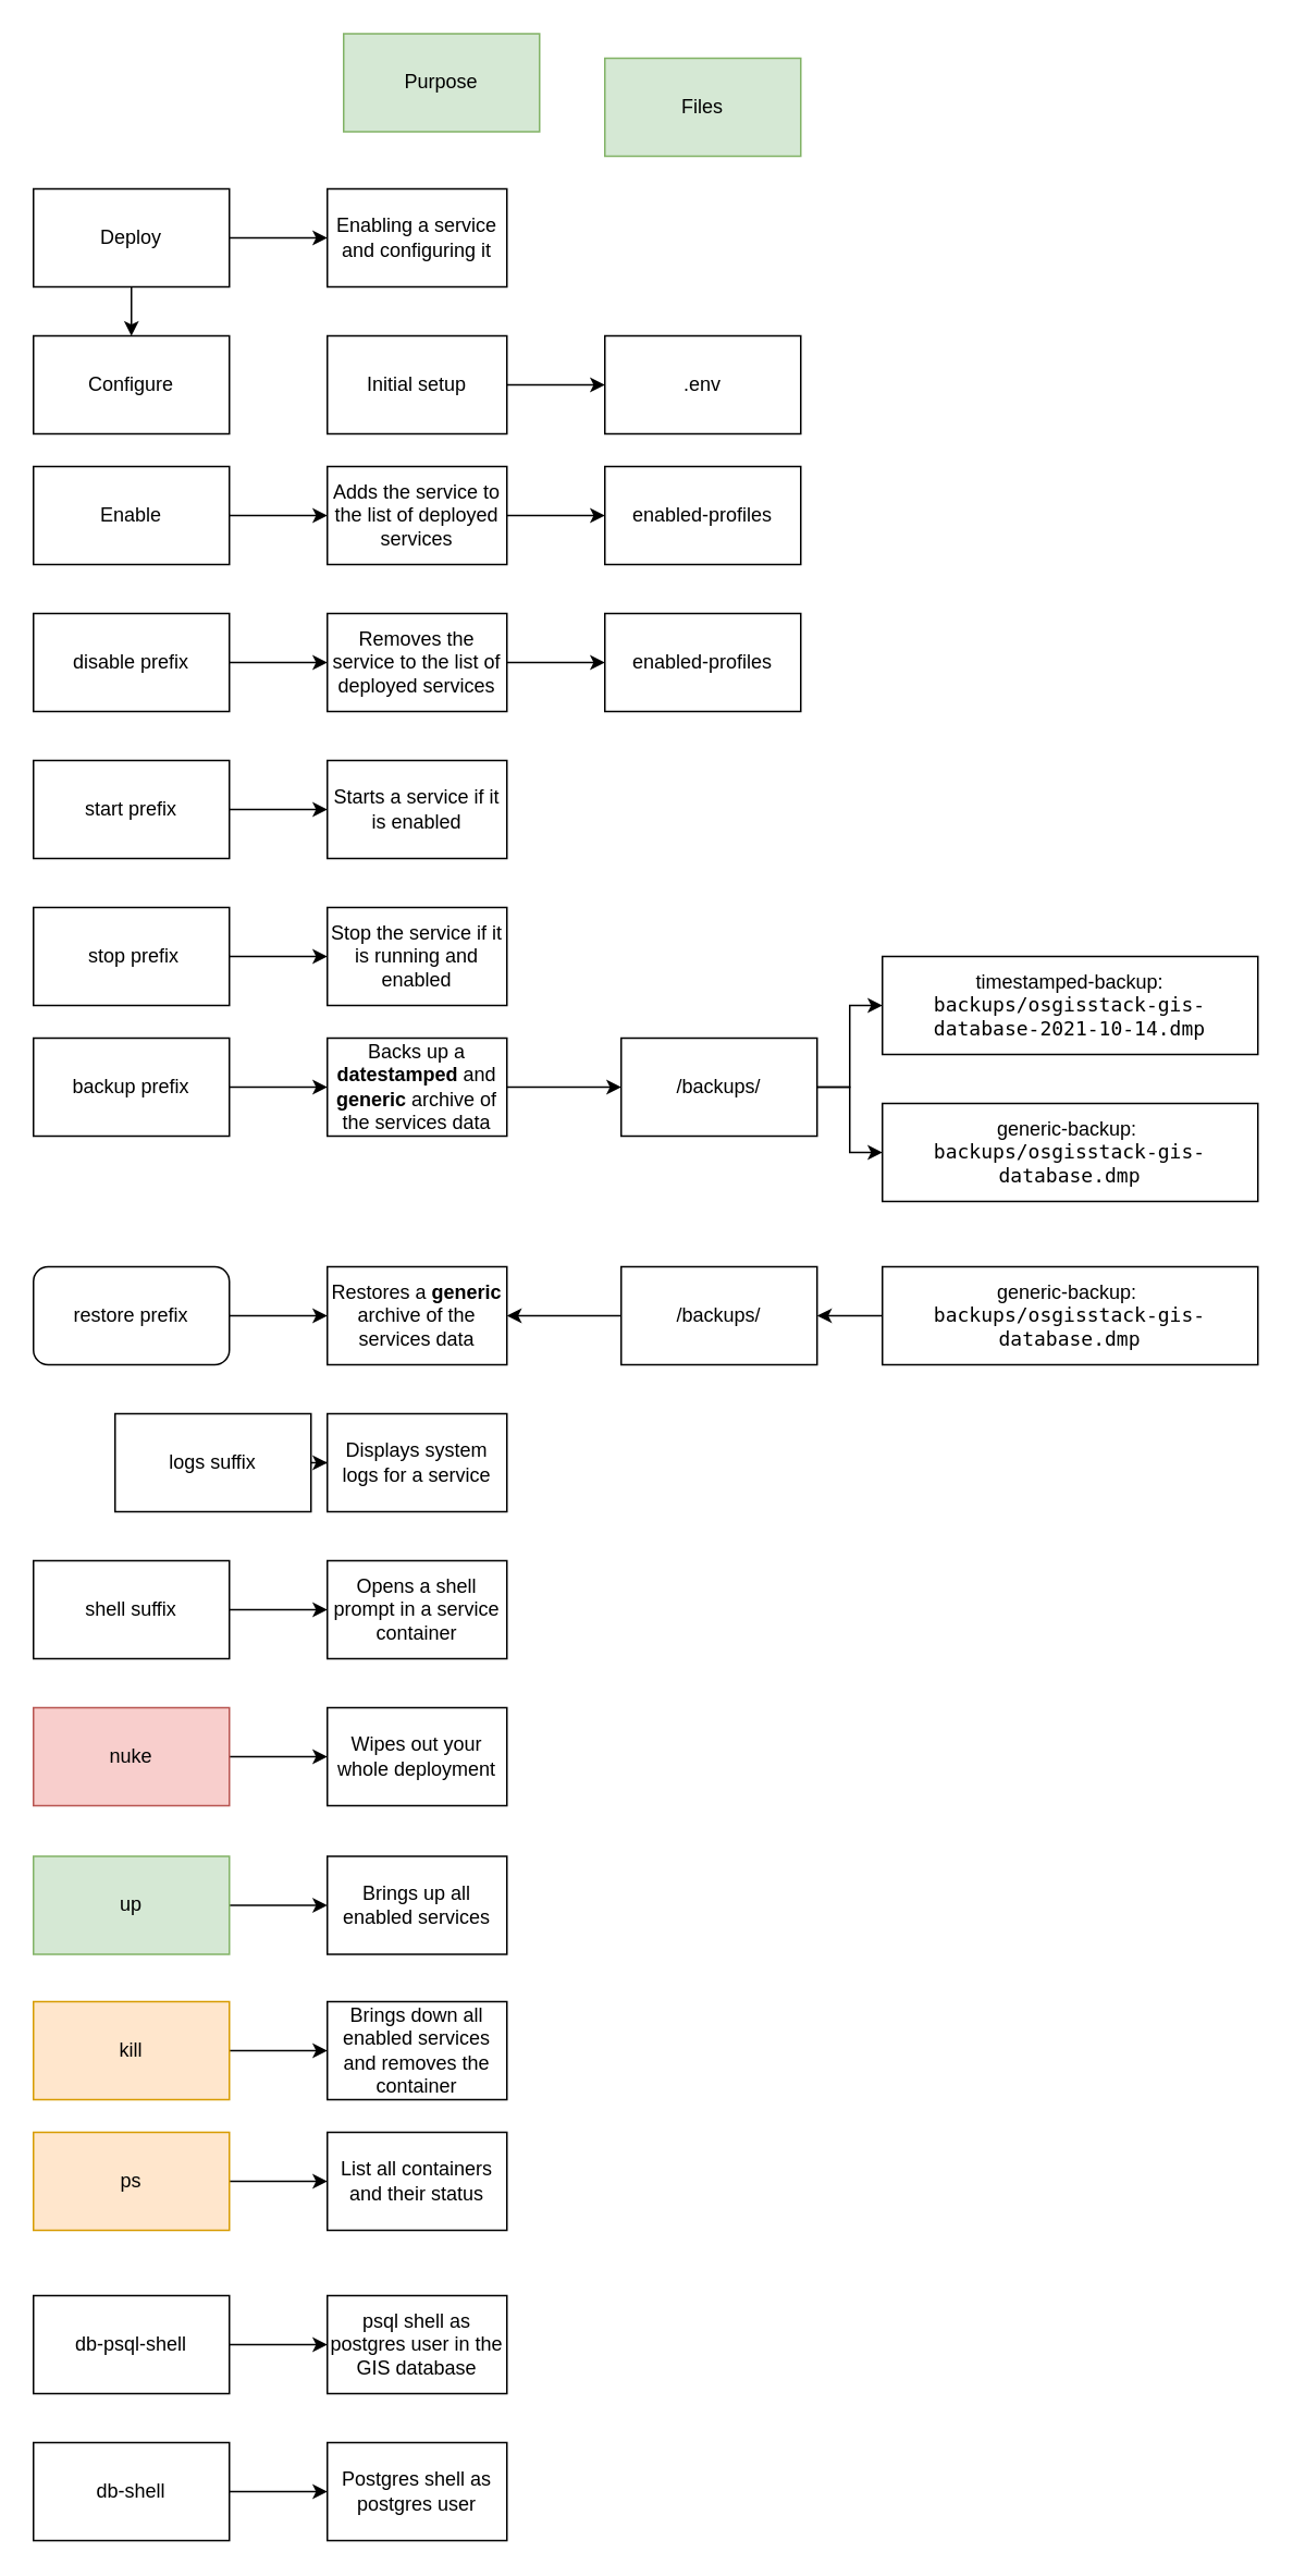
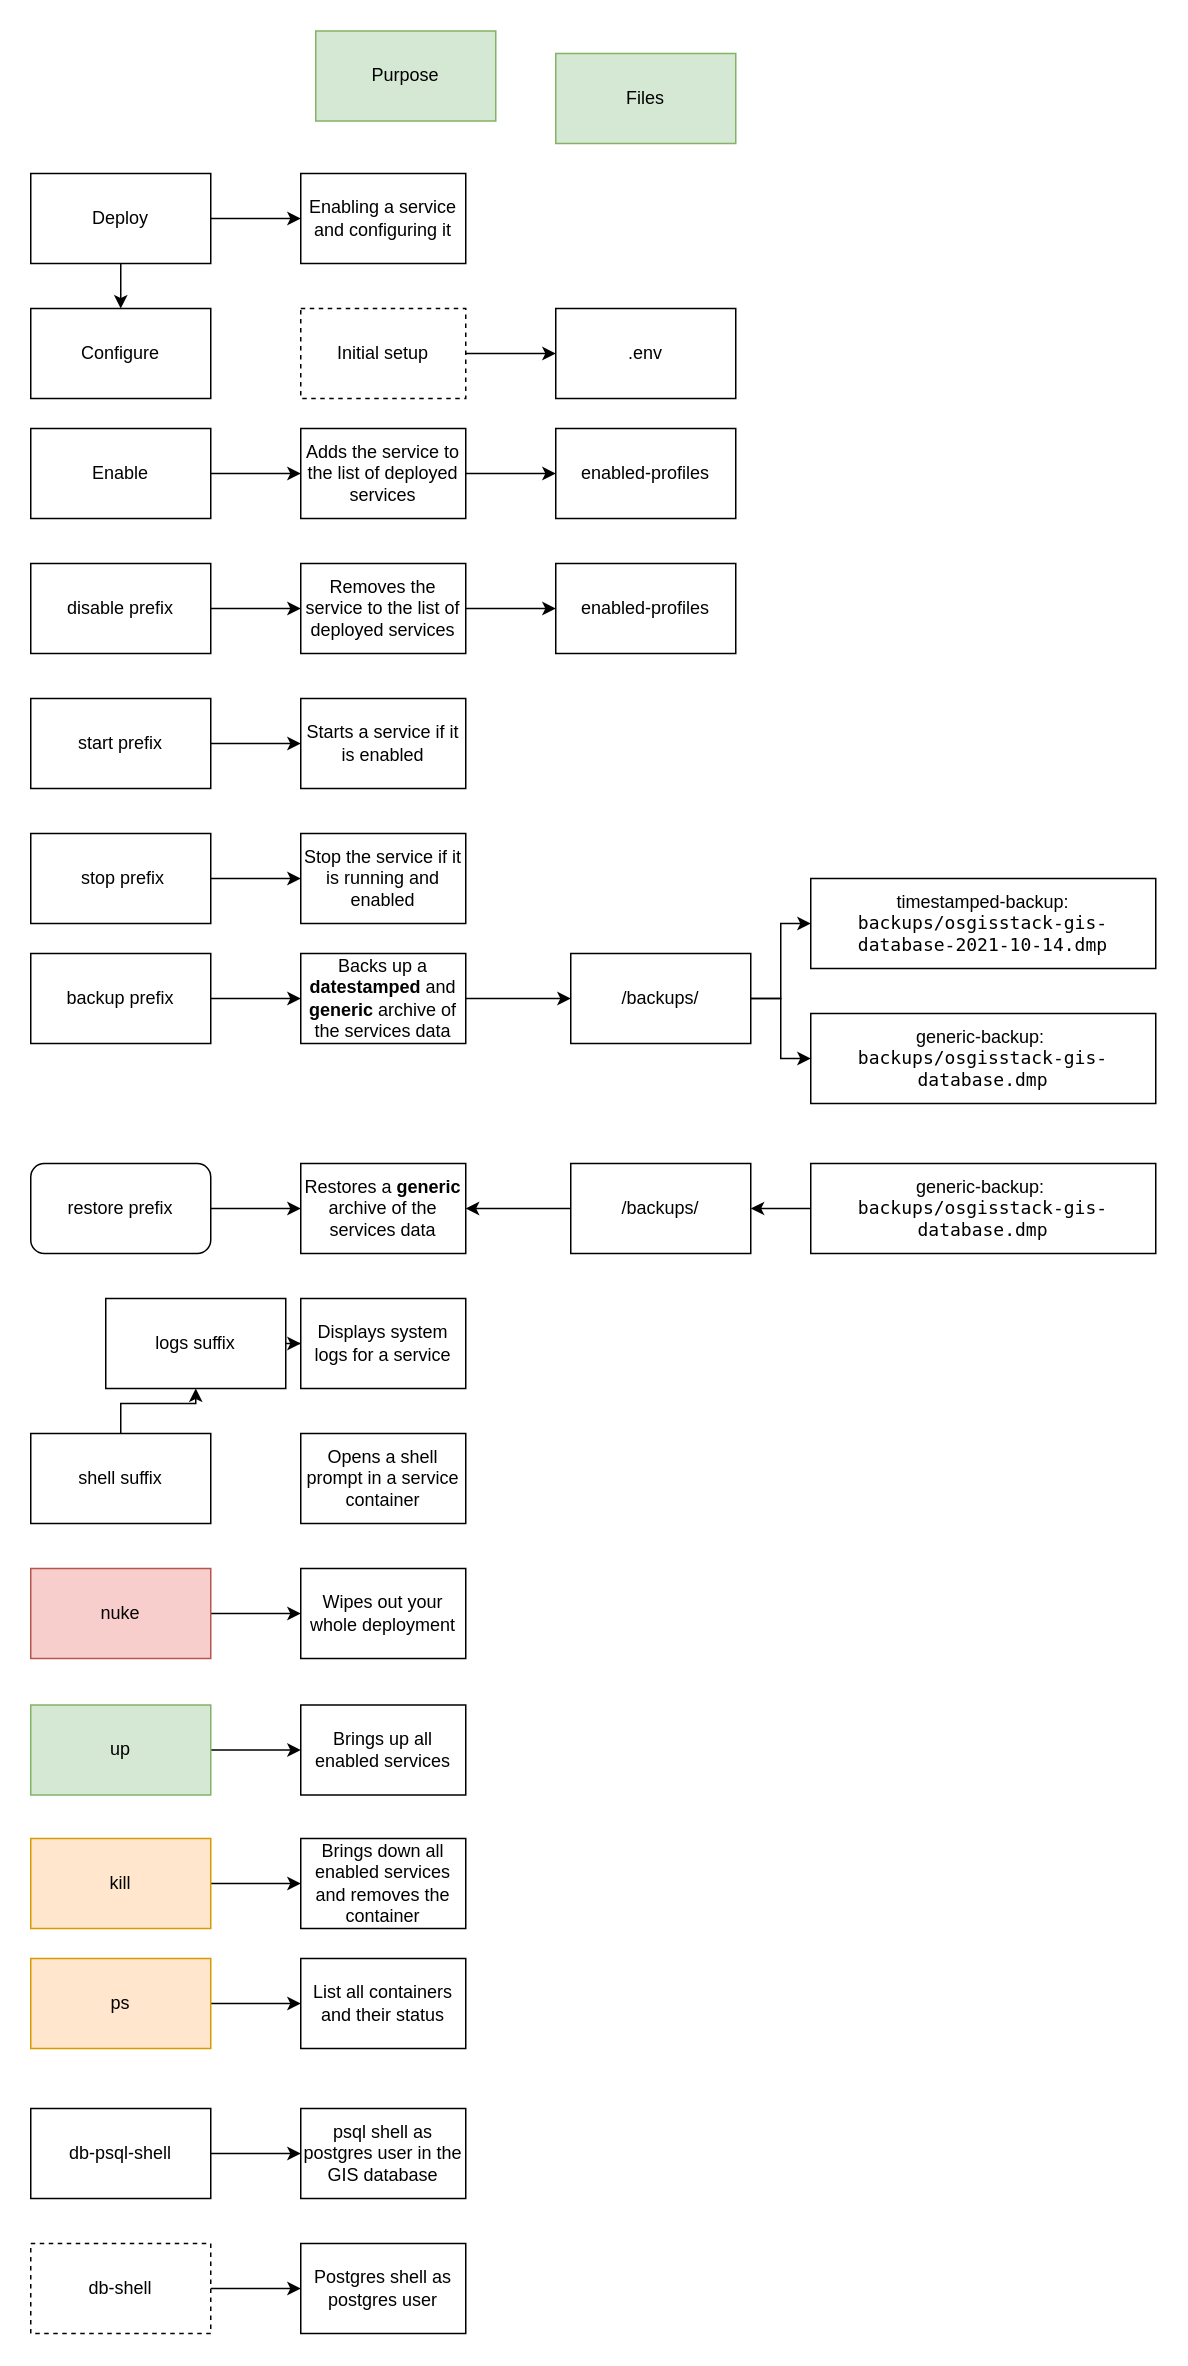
  <mxCell id="0" />
  <mxCell id="1" parent="0" />
  <mxCell id="2" value="Configure" style="rounded=0;whiteSpace=wrap;html=1;" vertex="1" parent="1"><mxGeometry x="20" y="205" width="120" height="60" as="geometry" /></mxCell>
  <mxCell id="3" style="edgeStyle=orthogonalEdgeStyle;rounded=0;orthogonalLoop=1;jettySize=auto;html=1;entryX=0;entryY=0.5;entryDx=0;entryDy=0;" edge="1" parent="1" source="4" target="5"><mxGeometry relative="1" as="geometry" /></mxCell>
- <mxCell id="4" value="Initial setup" style="rounded=0;whiteSpace=wrap;html=1;" vertex="1" parent="1"><mxGeometry x="200" y="205" width="110" height="60" as="geometry" /></mxCell>
+ <mxCell id="4" value="Initial setup" style="rounded=0;whiteSpace=wrap;html=1;dashed=1;" vertex="1" parent="1"><mxGeometry x="200" y="205" width="110" height="60" as="geometry" /></mxCell>
  <mxCell id="5" value=".env" style="rounded=0;whiteSpace=wrap;html=1;" vertex="1" parent="1"><mxGeometry x="370" y="205" width="120" height="60" as="geometry" /></mxCell>
  <mxCell id="6" style="edgeStyle=orthogonalEdgeStyle;rounded=0;orthogonalLoop=1;jettySize=auto;html=1;entryX=0.5;entryY=0;entryDx=0;entryDy=0;" edge="1" parent="1" source="8" target="2"><mxGeometry relative="1" as="geometry" /></mxCell>
  <mxCell id="7" style="edgeStyle=orthogonalEdgeStyle;rounded=0;orthogonalLoop=1;jettySize=auto;html=1;entryX=0;entryY=0.5;entryDx=0;entryDy=0;" edge="1" parent="1" source="8" target="9"><mxGeometry relative="1" as="geometry" /></mxCell>
  <mxCell id="8" value="Deploy" style="rounded=0;whiteSpace=wrap;html=1;" vertex="1" parent="1"><mxGeometry x="20" y="115" width="120" height="60" as="geometry" /></mxCell>
  <mxCell id="9" value="Enabling a service and configuring it" style="rounded=0;whiteSpace=wrap;html=1;" vertex="1" parent="1"><mxGeometry x="200" y="115" width="110" height="60" as="geometry" /></mxCell>
  <mxCell id="10" style="edgeStyle=orthogonalEdgeStyle;rounded=0;orthogonalLoop=1;jettySize=auto;html=1;entryX=0;entryY=0.5;entryDx=0;entryDy=0;" edge="1" parent="1" source="11" target="15"><mxGeometry relative="1" as="geometry" /></mxCell>
  <mxCell id="11" value="Enable" style="rounded=0;whiteSpace=wrap;html=1;" vertex="1" parent="1"><mxGeometry x="20" y="285" width="120" height="60" as="geometry" /></mxCell>
  <mxCell id="12" style="edgeStyle=orthogonalEdgeStyle;rounded=0;orthogonalLoop=1;jettySize=auto;html=1;entryX=0;entryY=0.5;entryDx=0;entryDy=0;" edge="1" parent="1" source="13" target="17"><mxGeometry relative="1" as="geometry" /></mxCell>
  <mxCell id="13" value="disable prefix" style="rounded=0;whiteSpace=wrap;html=1;" vertex="1" parent="1"><mxGeometry x="20" y="375" width="120" height="60" as="geometry" /></mxCell>
  <mxCell id="14" style="edgeStyle=orthogonalEdgeStyle;rounded=0;orthogonalLoop=1;jettySize=auto;html=1;entryX=0;entryY=0.5;entryDx=0;entryDy=0;" edge="1" parent="1" source="15" target="18"><mxGeometry relative="1" as="geometry" /></mxCell>
  <mxCell id="15" value="Adds the service to the list of deployed services" style="rounded=0;whiteSpace=wrap;html=1;" vertex="1" parent="1"><mxGeometry x="200" y="285" width="110" height="60" as="geometry" /></mxCell>
  <mxCell id="16" style="edgeStyle=orthogonalEdgeStyle;rounded=0;orthogonalLoop=1;jettySize=auto;html=1;" edge="1" parent="1" source="17" target="19"><mxGeometry relative="1" as="geometry" /></mxCell>
  <mxCell id="17" value="Removes the service to the list of deployed services" style="rounded=0;whiteSpace=wrap;html=1;" vertex="1" parent="1"><mxGeometry x="200" y="375" width="110" height="60" as="geometry" /></mxCell>
  <mxCell id="18" value="enabled-profiles" style="rounded=0;whiteSpace=wrap;html=1;" vertex="1" parent="1"><mxGeometry x="370" y="285" width="120" height="60" as="geometry" /></mxCell>
  <mxCell id="19" value="enabled-profiles" style="rounded=0;whiteSpace=wrap;html=1;" vertex="1" parent="1"><mxGeometry x="370" y="375" width="120" height="60" as="geometry" /></mxCell>
  <mxCell id="20" value="Files" style="rounded=0;whiteSpace=wrap;html=1;fillColor=#d5e8d4;strokeColor=#82b366;" vertex="1" parent="1"><mxGeometry x="370" y="35" width="120" height="60" as="geometry" /></mxCell>
  <mxCell id="21" style="edgeStyle=orthogonalEdgeStyle;rounded=0;orthogonalLoop=1;jettySize=auto;html=1;entryX=0;entryY=0.5;entryDx=0;entryDy=0;" edge="1" parent="1" source="22" target="25"><mxGeometry relative="1" as="geometry" /></mxCell>
  <mxCell id="22" value="start&amp;nbsp;prefix" style="rounded=0;whiteSpace=wrap;html=1;" vertex="1" parent="1"><mxGeometry x="20" y="465" width="120" height="60" as="geometry" /></mxCell>
  <mxCell id="23" style="edgeStyle=orthogonalEdgeStyle;rounded=0;orthogonalLoop=1;jettySize=auto;html=1;entryX=0;entryY=0.5;entryDx=0;entryDy=0;" edge="1" parent="1" source="24" target="26"><mxGeometry relative="1" as="geometry" /></mxCell>
  <mxCell id="24" value="&amp;nbsp;stop prefix" style="rounded=0;whiteSpace=wrap;html=1;" vertex="1" parent="1"><mxGeometry x="20" y="555" width="120" height="60" as="geometry" /></mxCell>
  <mxCell id="25" value="Starts a service if it is enabled" style="rounded=0;whiteSpace=wrap;html=1;" vertex="1" parent="1"><mxGeometry x="200" y="465" width="110" height="60" as="geometry" /></mxCell>
  <mxCell id="26" value="Stop the service if it is running and enabled" style="rounded=0;whiteSpace=wrap;html=1;" vertex="1" parent="1"><mxGeometry x="200" y="555" width="110" height="60" as="geometry" /></mxCell>
  <mxCell id="27" style="edgeStyle=orthogonalEdgeStyle;rounded=0;orthogonalLoop=1;jettySize=auto;html=1;entryX=0;entryY=0.5;entryDx=0;entryDy=0;" edge="1" parent="1" source="28" target="30"><mxGeometry relative="1" as="geometry" /></mxCell>
  <mxCell id="28" value="backup prefix" style="rounded=0;whiteSpace=wrap;html=1;" vertex="1" parent="1"><mxGeometry x="20" y="635" width="120" height="60" as="geometry" /></mxCell>
  <mxCell id="29" style="edgeStyle=orthogonalEdgeStyle;rounded=0;orthogonalLoop=1;jettySize=auto;html=1;" edge="1" parent="1" source="30" target="33"><mxGeometry relative="1" as="geometry" /></mxCell>
  <mxCell id="30" value="Backs up a &lt;b&gt;datestamped&lt;/b&gt;&amp;nbsp;and &lt;b&gt;generic&lt;/b&gt; archive of the services data" style="rounded=0;whiteSpace=wrap;html=1;" vertex="1" parent="1"><mxGeometry x="200" y="635" width="110" height="60" as="geometry" /></mxCell>
  <mxCell id="31" style="edgeStyle=orthogonalEdgeStyle;rounded=0;orthogonalLoop=1;jettySize=auto;html=1;entryX=0;entryY=0.5;entryDx=0;entryDy=0;" edge="1" parent="1" source="33" target="35"><mxGeometry relative="1" as="geometry" /></mxCell>
  <mxCell id="32" style="edgeStyle=orthogonalEdgeStyle;rounded=0;orthogonalLoop=1;jettySize=auto;html=1;" edge="1" parent="1" source="33" target="34"><mxGeometry relative="1" as="geometry" /></mxCell>
  <mxCell id="33" value="/backups/" style="rounded=0;whiteSpace=wrap;html=1;" vertex="1" parent="1"><mxGeometry x="380" y="635" width="120" height="60" as="geometry" /></mxCell>
  <mxCell id="34" value="generic-backup:&amp;nbsp;&lt;br&gt;&lt;span style=&quot;font-family: monospace&quot;&gt;&lt;span style=&quot;background-color: rgb(255 , 255 , 255)&quot;&gt;backups/osgisstack-gis-database.dmp&lt;/span&gt;&lt;br&gt;&lt;/span&gt;" style="rounded=0;whiteSpace=wrap;html=1;" vertex="1" parent="1"><mxGeometry x="540" y="675" width="230" height="60" as="geometry" /></mxCell>
  <mxCell id="35" value="timestamped-backup:&lt;br&gt;&lt;span style=&quot;font-family: monospace&quot;&gt;&lt;span style=&quot;background-color: rgb(255 , 255 , 255)&quot;&gt;backups/osgisstack-gis-database-2021-10-14.dmp&lt;/span&gt;&lt;br&gt;&lt;/span&gt;" style="rounded=0;whiteSpace=wrap;html=1;" vertex="1" parent="1"><mxGeometry x="540" y="585" width="230" height="60" as="geometry" /></mxCell>
  <mxCell id="36" style="edgeStyle=orthogonalEdgeStyle;rounded=0;orthogonalLoop=1;jettySize=auto;html=1;entryX=0;entryY=0.5;entryDx=0;entryDy=0;" edge="1" parent="1" source="37" target="38"><mxGeometry relative="1" as="geometry" /></mxCell>
  <mxCell id="37" value="restore prefix" style="whiteSpace=wrap;html=1;rounded=1;" vertex="1" parent="1"><mxGeometry x="20" y="775" width="120" height="60" as="geometry" /></mxCell>
  <mxCell id="38" value="Restores a &lt;b&gt;generic&lt;/b&gt; archive of the services data" style="rounded=0;whiteSpace=wrap;html=1;" vertex="1" parent="1"><mxGeometry x="200" y="775" width="110" height="60" as="geometry" /></mxCell>
  <mxCell id="39" style="edgeStyle=orthogonalEdgeStyle;rounded=0;orthogonalLoop=1;jettySize=auto;html=1;entryX=1;entryY=0.5;entryDx=0;entryDy=0;" edge="1" parent="1" source="40" target="38"><mxGeometry relative="1" as="geometry" /></mxCell>
  <mxCell id="40" value="/backups/" style="rounded=0;whiteSpace=wrap;html=1;" vertex="1" parent="1"><mxGeometry x="380" y="775" width="120" height="60" as="geometry" /></mxCell>
  <mxCell id="41" style="edgeStyle=orthogonalEdgeStyle;rounded=0;orthogonalLoop=1;jettySize=auto;html=1;entryX=1;entryY=0.5;entryDx=0;entryDy=0;" edge="1" parent="1" source="42" target="40"><mxGeometry relative="1" as="geometry" /></mxCell>
  <mxCell id="42" value="generic-backup:&amp;nbsp;&lt;br&gt;&lt;span style=&quot;font-family: monospace&quot;&gt;&lt;span style=&quot;background-color: rgb(255 , 255 , 255)&quot;&gt;backups/osgisstack-gis-database.dmp&lt;/span&gt;&lt;br&gt;&lt;/span&gt;" style="rounded=0;whiteSpace=wrap;html=1;" vertex="1" parent="1"><mxGeometry x="540" y="775" width="230" height="60" as="geometry" /></mxCell>
  <mxCell id="43" style="edgeStyle=orthogonalEdgeStyle;rounded=0;orthogonalLoop=1;jettySize=auto;html=1;entryX=0;entryY=0.5;entryDx=0;entryDy=0;" edge="1" parent="1" source="44" target="45"><mxGeometry relative="1" as="geometry" /></mxCell>
  <mxCell id="44" value="logs suffix" style="rounded=0;whiteSpace=wrap;html=1;" vertex="1" parent="1"><mxGeometry x="70" y="865" width="120" height="60" as="geometry" /></mxCell>
  <mxCell id="45" value="Displays system logs for a service" style="rounded=0;whiteSpace=wrap;html=1;" vertex="1" parent="1"><mxGeometry x="200" y="865" width="110" height="60" as="geometry" /></mxCell>
- <mxCell id="46" style="edgeStyle=orthogonalEdgeStyle;rounded=0;orthogonalLoop=1;jettySize=auto;html=1;entryX=0;entryY=0.5;entryDx=0;entryDy=0;" edge="1" parent="1" source="47" target="48"><mxGeometry relative="1" as="geometry" /></mxCell>
+ <mxCell id="46" style="edgeStyle=orthogonalEdgeStyle;rounded=0;orthogonalLoop=1;jettySize=auto;html=1;" edge="1" parent="1" source="47" target="44"><mxGeometry relative="1" as="geometry" /></mxCell>
  <mxCell id="47" value="shell suffix" style="rounded=0;whiteSpace=wrap;html=1;" vertex="1" parent="1"><mxGeometry x="20" y="955" width="120" height="60" as="geometry" /></mxCell>
  <mxCell id="48" value="Opens a shell prompt in a service container" style="rounded=0;whiteSpace=wrap;html=1;" vertex="1" parent="1"><mxGeometry x="200" y="955" width="110" height="60" as="geometry" /></mxCell>
  <mxCell id="49" style="edgeStyle=orthogonalEdgeStyle;rounded=0;orthogonalLoop=1;jettySize=auto;html=1;entryX=0;entryY=0.5;entryDx=0;entryDy=0;" edge="1" parent="1" source="50" target="51"><mxGeometry relative="1" as="geometry" /></mxCell>
  <mxCell id="50" value="nuke" style="rounded=0;whiteSpace=wrap;html=1;fillColor=#f8cecc;strokeColor=#b85450;" vertex="1" parent="1"><mxGeometry x="20" y="1045" width="120" height="60" as="geometry" /></mxCell>
  <mxCell id="51" value="Wipes out your whole deployment" style="rounded=0;whiteSpace=wrap;html=1;" vertex="1" parent="1"><mxGeometry x="200" y="1045" width="110" height="60" as="geometry" /></mxCell>
  <mxCell id="52" style="edgeStyle=orthogonalEdgeStyle;rounded=0;orthogonalLoop=1;jettySize=auto;html=1;entryX=0;entryY=0.5;entryDx=0;entryDy=0;" edge="1" parent="1" source="53" target="54"><mxGeometry relative="1" as="geometry" /></mxCell>
  <mxCell id="53" value="up" style="rounded=0;whiteSpace=wrap;html=1;fillColor=#d5e8d4;strokeColor=#82b366;" vertex="1" parent="1"><mxGeometry x="20" y="1136" width="120" height="60" as="geometry" /></mxCell>
  <mxCell id="54" value="Brings up all enabled services" style="rounded=0;whiteSpace=wrap;html=1;" vertex="1" parent="1"><mxGeometry x="200" y="1136" width="110" height="60" as="geometry" /></mxCell>
  <mxCell id="55" style="edgeStyle=orthogonalEdgeStyle;rounded=0;orthogonalLoop=1;jettySize=auto;html=1;entryX=0;entryY=0.5;entryDx=0;entryDy=0;" edge="1" parent="1" source="56" target="57"><mxGeometry relative="1" as="geometry" /></mxCell>
  <mxCell id="56" value="kill" style="rounded=0;whiteSpace=wrap;html=1;fillColor=#ffe6cc;strokeColor=#d79b00;" vertex="1" parent="1"><mxGeometry x="20" y="1225" width="120" height="60" as="geometry" /></mxCell>
  <mxCell id="57" value="Brings down all enabled services and removes the container" style="rounded=0;whiteSpace=wrap;html=1;" vertex="1" parent="1"><mxGeometry x="200" y="1225" width="110" height="60" as="geometry" /></mxCell>
  <mxCell id="58" style="edgeStyle=orthogonalEdgeStyle;rounded=0;orthogonalLoop=1;jettySize=auto;html=1;entryX=0;entryY=0.5;entryDx=0;entryDy=0;" edge="1" parent="1" source="59" target="60"><mxGeometry relative="1" as="geometry" /></mxCell>
  <mxCell id="59" value="ps" style="rounded=0;whiteSpace=wrap;html=1;fillColor=#ffe6cc;strokeColor=#d79b00;" vertex="1" parent="1"><mxGeometry x="20" y="1305" width="120" height="60" as="geometry" /></mxCell>
  <mxCell id="60" value="List all containers and their status" style="rounded=0;whiteSpace=wrap;html=1;" vertex="1" parent="1"><mxGeometry x="200" y="1305" width="110" height="60" as="geometry" /></mxCell>
  <mxCell id="61" style="edgeStyle=orthogonalEdgeStyle;rounded=0;orthogonalLoop=1;jettySize=auto;html=1;entryX=0;entryY=0.5;entryDx=0;entryDy=0;" edge="1" parent="1" source="62" target="63"><mxGeometry relative="1" as="geometry" /></mxCell>
  <mxCell id="62" value="db-psql-shell" style="rounded=0;whiteSpace=wrap;html=1;" vertex="1" parent="1"><mxGeometry x="20" y="1405" width="120" height="60" as="geometry" /></mxCell>
  <mxCell id="63" value="psql shell as postgres user in the GIS database" style="rounded=0;whiteSpace=wrap;html=1;" vertex="1" parent="1"><mxGeometry x="200" y="1405" width="110" height="60" as="geometry" /></mxCell>
  <mxCell id="64" style="edgeStyle=orthogonalEdgeStyle;rounded=0;orthogonalLoop=1;jettySize=auto;html=1;entryX=0;entryY=0.5;entryDx=0;entryDy=0;" edge="1" parent="1" source="65" target="66"><mxGeometry relative="1" as="geometry" /></mxCell>
- <mxCell id="65" value="db-shell" style="rounded=0;whiteSpace=wrap;html=1;" vertex="1" parent="1"><mxGeometry x="20" y="1495" width="120" height="60" as="geometry" /></mxCell>
+ <mxCell id="65" value="db-shell" style="rounded=0;whiteSpace=wrap;html=1;dashed=1;" vertex="1" parent="1"><mxGeometry x="20" y="1495" width="120" height="60" as="geometry" /></mxCell>
  <mxCell id="66" value="Postgres shell as postgres user" style="rounded=0;whiteSpace=wrap;html=1;" vertex="1" parent="1"><mxGeometry x="200" y="1495" width="110" height="60" as="geometry" /></mxCell>
  <mxCell id="67" value="Purpose" style="rounded=0;whiteSpace=wrap;html=1;fillColor=#d5e8d4;strokeColor=#82b366;" vertex="1" parent="1"><mxGeometry x="210" y="20" width="120" height="60" as="geometry" /></mxCell>
